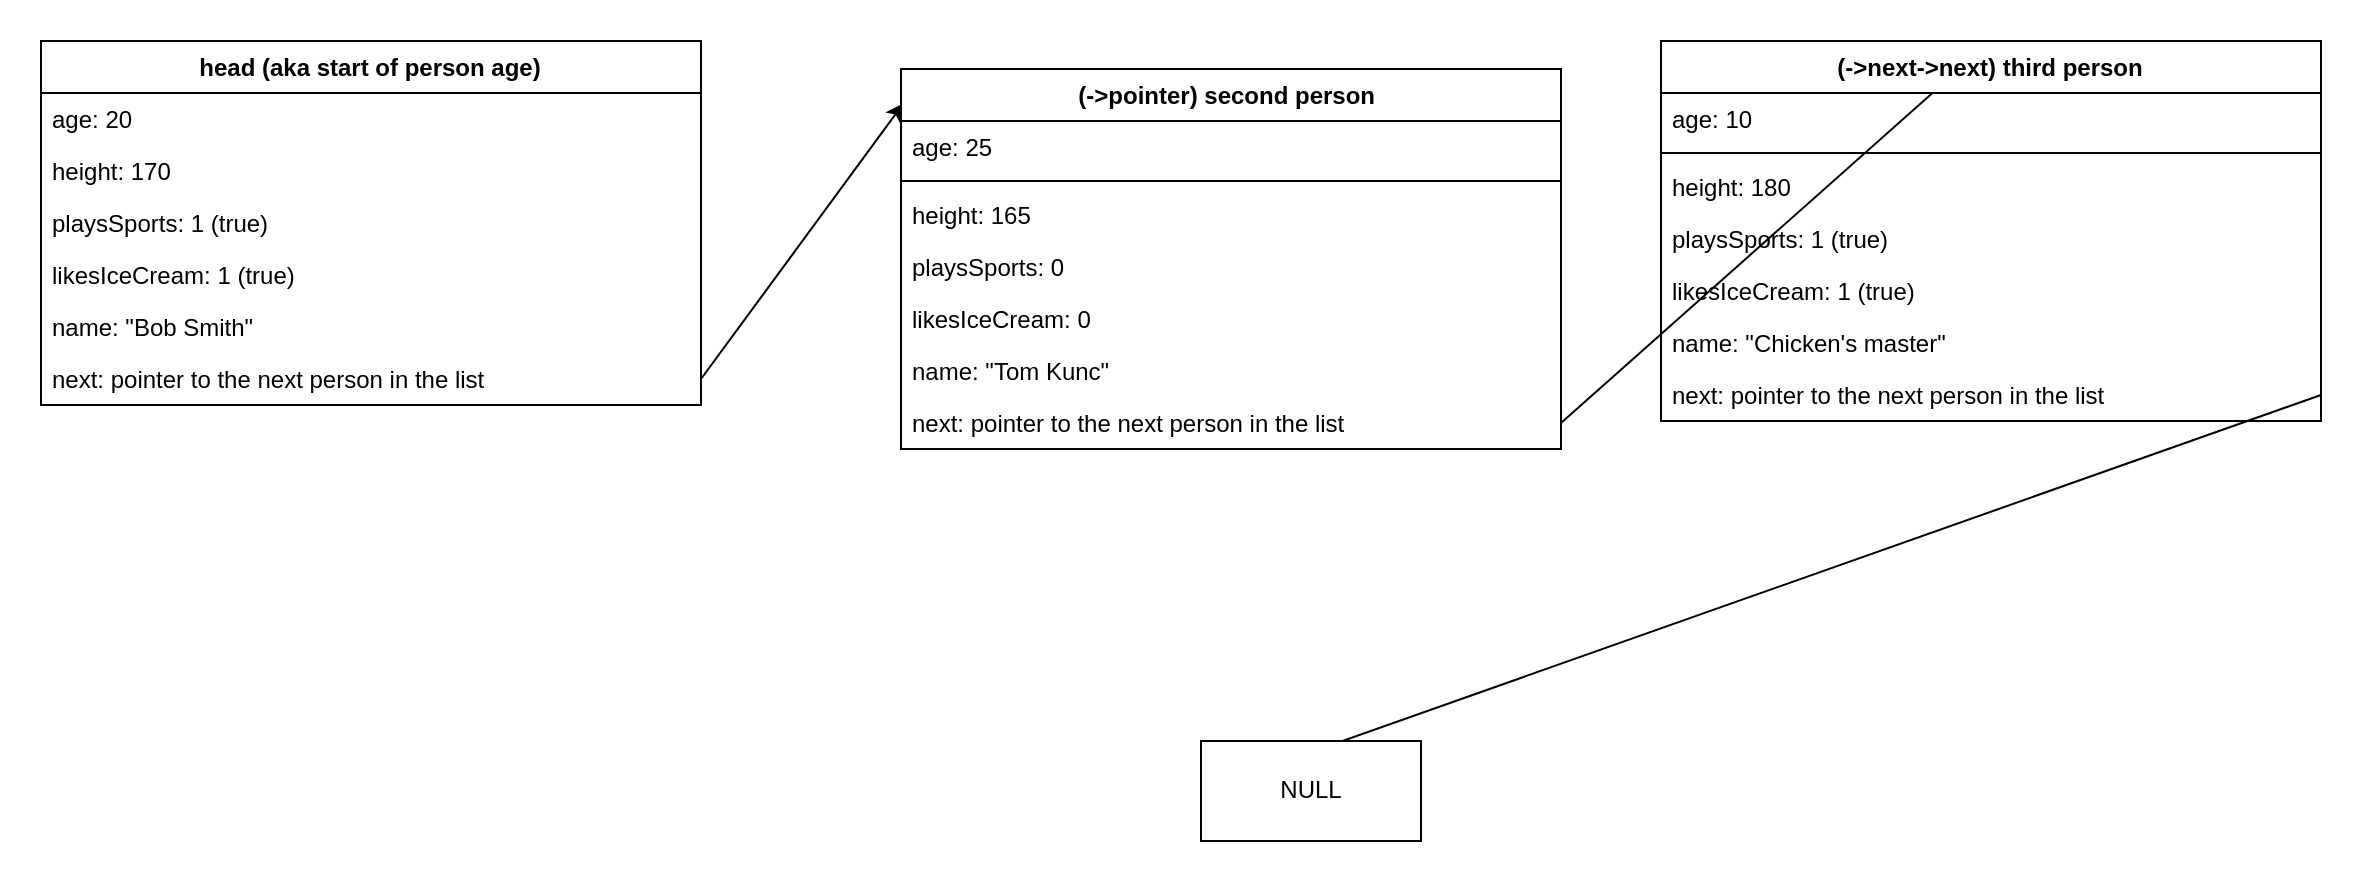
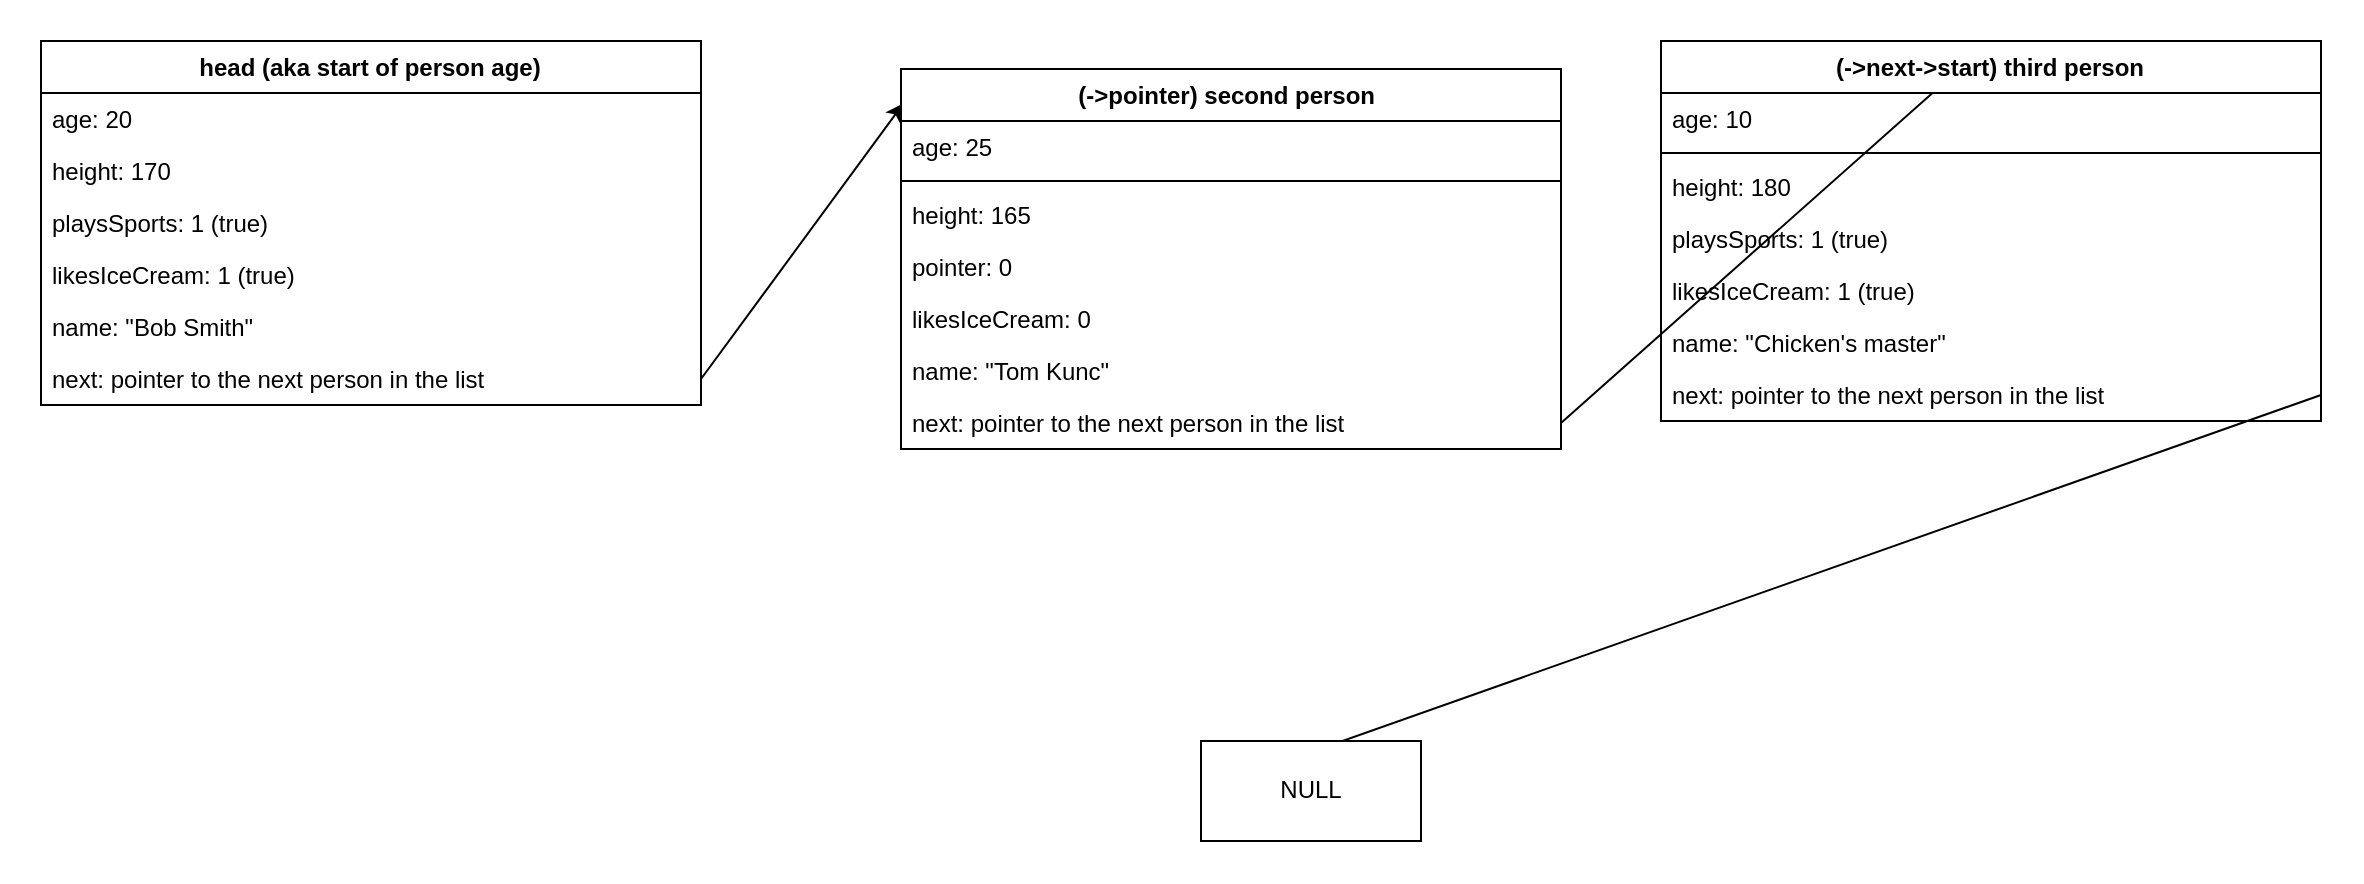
  <mxCell id="0" />
  <mxCell id="1" parent="0" />
  <mxCell id="2" value="" style="endArrow=classic;html=1;exitX=1;exitY=0.5;exitDx=0;exitDy=0;entryX=0.004;entryY=0.09;entryDx=0;entryDy=0;entryPerimeter=0;" edge="1" parent="1" source="20" target="6"><mxGeometry width="50" height="50" relative="1" as="geometry"><mxPoint x="480" y="280" as="sourcePoint" /><mxPoint x="530" y="230" as="targetPoint" /></mxGeometry></mxCell>
  <mxCell id="3" value="" style="endArrow=classic;html=1;exitX=1;exitY=0.5;exitDx=0;exitDy=0;entryX=0.5;entryY=0;entryDx=0;entryDy=0;" edge="1" parent="1" source="13" target="21"><mxGeometry width="50" height="50" relative="1" as="geometry"><mxPoint x="480" y="280" as="sourcePoint" /><mxPoint x="190" y="310" as="targetPoint" /></mxGeometry></mxCell>
  <mxCell id="4" value="" style="endArrow=classic;html=1;exitX=1;exitY=0.5;exitDx=0;exitDy=0;entryX=0;entryY=0.5;entryDx=0;entryDy=0;" edge="1" parent="1" source="28" target="5"><mxGeometry width="50" height="50" relative="1" as="geometry"><mxPoint x="370" y="490" as="sourcePoint" /><mxPoint x="420" y="440" as="targetPoint" /></mxGeometry></mxCell>
  <mxCell id="5" value="NULL" style="html=1;" vertex="1" parent="1"><mxGeometry x="600" y="370" width="110" height="50" as="geometry" /></mxCell>
  <mxCell id="6" value="(-&gt;pointer) second person " style="swimlane;fontStyle=1;align=center;verticalAlign=top;childLayout=stackLayout;horizontal=1;startSize=26;horizontalStack=0;resizeParent=1;resizeParentMax=0;resizeLast=0;collapsible=1;marginBottom=0;" vertex="1" parent="1"><mxGeometry x="450" y="34" width="330" height="190" as="geometry" /></mxCell>
  <mxCell id="7" value="age: 25" style="text;strokeColor=none;fillColor=none;align=left;verticalAlign=top;spacingLeft=4;spacingRight=4;overflow=hidden;rotatable=0;points=[[0,0.5],[1,0.5]];portConstraint=eastwest;" vertex="1" parent="6"><mxGeometry y="26" width="330" height="26" as="geometry" /></mxCell>
  <mxCell id="8" value="" style="line;strokeWidth=1;fillColor=none;align=left;verticalAlign=middle;spacingTop=-1;spacingLeft=3;spacingRight=3;rotatable=0;labelPosition=right;points=[];portConstraint=eastwest;" vertex="1" parent="6"><mxGeometry y="52" width="330" height="8" as="geometry" /></mxCell>
  <mxCell id="9" value="height: 165&#10;" style="text;strokeColor=none;fillColor=none;align=left;verticalAlign=top;spacingLeft=4;spacingRight=4;overflow=hidden;rotatable=0;points=[[0,0.5],[1,0.5]];portConstraint=eastwest;" vertex="1" parent="6"><mxGeometry y="60" width="330" height="26" as="geometry" /></mxCell>
- <mxCell id="10" value="playsSports: 0" style="text;strokeColor=none;fillColor=none;align=left;verticalAlign=top;spacingLeft=4;spacingRight=4;overflow=hidden;rotatable=0;points=[[0,0.5],[1,0.5]];portConstraint=eastwest;" vertex="1" parent="6"><mxGeometry y="86" width="330" height="26" as="geometry" /></mxCell>
+ <mxCell id="10" value="pointer: 0" style="text;strokeColor=none;fillColor=none;align=left;verticalAlign=top;spacingLeft=4;spacingRight=4;overflow=hidden;rotatable=0;points=[[0,0.5],[1,0.5]];portConstraint=eastwest;" vertex="1" parent="6"><mxGeometry y="86" width="330" height="26" as="geometry" /></mxCell>
  <mxCell id="11" value="likesIceCream: 0" style="text;strokeColor=none;fillColor=none;align=left;verticalAlign=top;spacingLeft=4;spacingRight=4;overflow=hidden;rotatable=0;points=[[0,0.5],[1,0.5]];portConstraint=eastwest;" vertex="1" parent="6"><mxGeometry y="112" width="330" height="26" as="geometry" /></mxCell>
  <mxCell id="12" value="name: &quot;Tom Kunc&quot;" style="text;strokeColor=none;fillColor=none;align=left;verticalAlign=top;spacingLeft=4;spacingRight=4;overflow=hidden;rotatable=0;points=[[0,0.5],[1,0.5]];portConstraint=eastwest;" vertex="1" parent="6"><mxGeometry y="138" width="330" height="26" as="geometry" /></mxCell>
  <mxCell id="13" value="next: pointer to the next person in the list" style="text;strokeColor=none;fillColor=none;align=left;verticalAlign=top;spacingLeft=4;spacingRight=4;overflow=hidden;rotatable=0;points=[[0,0.5],[1,0.5]];portConstraint=eastwest;" vertex="1" parent="6"><mxGeometry y="164" width="330" height="26" as="geometry" /></mxCell>
  <mxCell id="14" value="head (aka start of person age)&#10;" style="swimlane;fontStyle=1;align=center;verticalAlign=top;childLayout=stackLayout;horizontal=1;startSize=26;horizontalStack=0;resizeParent=1;resizeParentMax=0;resizeLast=0;collapsible=1;marginBottom=0;" vertex="1" parent="1"><mxGeometry x="20" y="20" width="330" height="182" as="geometry" /></mxCell>
  <mxCell id="15" value="age: 20" style="text;strokeColor=none;fillColor=none;align=left;verticalAlign=top;spacingLeft=4;spacingRight=4;overflow=hidden;rotatable=0;points=[[0,0.5],[1,0.5]];portConstraint=eastwest;" vertex="1" parent="14"><mxGeometry y="26" width="330" height="26" as="geometry" /></mxCell>
  <mxCell id="16" value="height: 170" style="text;strokeColor=none;fillColor=none;align=left;verticalAlign=top;spacingLeft=4;spacingRight=4;overflow=hidden;rotatable=0;points=[[0,0.5],[1,0.5]];portConstraint=eastwest;" vertex="1" parent="14"><mxGeometry y="52" width="330" height="26" as="geometry" /></mxCell>
  <mxCell id="17" value="playsSports: 1 (true)" style="text;strokeColor=none;fillColor=none;align=left;verticalAlign=top;spacingLeft=4;spacingRight=4;overflow=hidden;rotatable=0;points=[[0,0.5],[1,0.5]];portConstraint=eastwest;" vertex="1" parent="14"><mxGeometry y="78" width="330" height="26" as="geometry" /></mxCell>
  <mxCell id="18" value="likesIceCream: 1 (true)" style="text;strokeColor=none;fillColor=none;align=left;verticalAlign=top;spacingLeft=4;spacingRight=4;overflow=hidden;rotatable=0;points=[[0,0.5],[1,0.5]];portConstraint=eastwest;" vertex="1" parent="14"><mxGeometry y="104" width="330" height="26" as="geometry" /></mxCell>
  <mxCell id="19" value="name: &quot;Bob Smith&quot;" style="text;strokeColor=none;fillColor=none;align=left;verticalAlign=top;spacingLeft=4;spacingRight=4;overflow=hidden;rotatable=0;points=[[0,0.5],[1,0.5]];portConstraint=eastwest;" vertex="1" parent="14"><mxGeometry y="130" width="330" height="26" as="geometry" /></mxCell>
  <mxCell id="20" value="next: pointer to the next person in the list" style="text;strokeColor=none;fillColor=none;align=left;verticalAlign=top;spacingLeft=4;spacingRight=4;overflow=hidden;rotatable=0;points=[[0,0.5],[1,0.5]];portConstraint=eastwest;" vertex="1" parent="14"><mxGeometry y="156" width="330" height="26" as="geometry" /></mxCell>
- <mxCell id="21" value="(-&gt;next-&gt;next) third person" style="swimlane;fontStyle=1;align=center;verticalAlign=top;childLayout=stackLayout;horizontal=1;startSize=26;horizontalStack=0;resizeParent=1;resizeParentMax=0;resizeLast=0;collapsible=1;marginBottom=0;" vertex="1" parent="1"><mxGeometry x="830" y="20" width="330" height="190" as="geometry" /></mxCell>
+ <mxCell id="21" value="(-&gt;next-&gt;start) third person" style="swimlane;fontStyle=1;align=center;verticalAlign=top;childLayout=stackLayout;horizontal=1;startSize=26;horizontalStack=0;resizeParent=1;resizeParentMax=0;resizeLast=0;collapsible=1;marginBottom=0;" vertex="1" parent="1"><mxGeometry x="830" y="20" width="330" height="190" as="geometry" /></mxCell>
  <mxCell id="22" value="age: 10" style="text;strokeColor=none;fillColor=none;align=left;verticalAlign=top;spacingLeft=4;spacingRight=4;overflow=hidden;rotatable=0;points=[[0,0.5],[1,0.5]];portConstraint=eastwest;" vertex="1" parent="21"><mxGeometry y="26" width="330" height="26" as="geometry" /></mxCell>
  <mxCell id="23" value="" style="line;strokeWidth=1;fillColor=none;align=left;verticalAlign=middle;spacingTop=-1;spacingLeft=3;spacingRight=3;rotatable=0;labelPosition=right;points=[];portConstraint=eastwest;" vertex="1" parent="21"><mxGeometry y="52" width="330" height="8" as="geometry" /></mxCell>
  <mxCell id="24" value="height: 180" style="text;strokeColor=none;fillColor=none;align=left;verticalAlign=top;spacingLeft=4;spacingRight=4;overflow=hidden;rotatable=0;points=[[0,0.5],[1,0.5]];portConstraint=eastwest;" vertex="1" parent="21"><mxGeometry y="60" width="330" height="26" as="geometry" /></mxCell>
  <mxCell id="25" value="playsSports: 1 (true)" style="text;strokeColor=none;fillColor=none;align=left;verticalAlign=top;spacingLeft=4;spacingRight=4;overflow=hidden;rotatable=0;points=[[0,0.5],[1,0.5]];portConstraint=eastwest;" vertex="1" parent="21"><mxGeometry y="86" width="330" height="26" as="geometry" /></mxCell>
  <mxCell id="26" value="likesIceCream: 1 (true)" style="text;strokeColor=none;fillColor=none;align=left;verticalAlign=top;spacingLeft=4;spacingRight=4;overflow=hidden;rotatable=0;points=[[0,0.5],[1,0.5]];portConstraint=eastwest;" vertex="1" parent="21"><mxGeometry y="112" width="330" height="26" as="geometry" /></mxCell>
  <mxCell id="27" value="name: &quot;Chicken's master&quot;" style="text;strokeColor=none;fillColor=none;align=left;verticalAlign=top;spacingLeft=4;spacingRight=4;overflow=hidden;rotatable=0;points=[[0,0.5],[1,0.5]];portConstraint=eastwest;" vertex="1" parent="21"><mxGeometry y="138" width="330" height="26" as="geometry" /></mxCell>
  <mxCell id="28" value="next: pointer to the next person in the list" style="text;strokeColor=none;fillColor=none;align=left;verticalAlign=top;spacingLeft=4;spacingRight=4;overflow=hidden;rotatable=0;points=[[0,0.5],[1,0.5]];portConstraint=eastwest;" vertex="1" parent="21"><mxGeometry y="164" width="330" height="26" as="geometry" /></mxCell>
